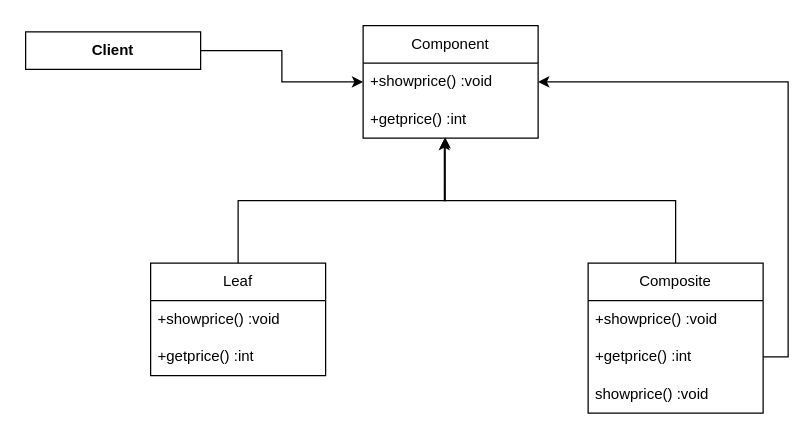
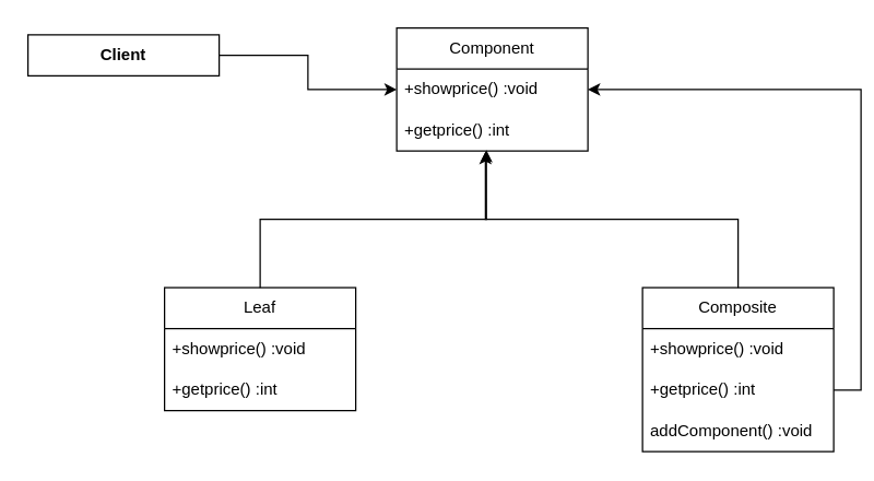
  <mxCell id="0" />
  <mxCell id="1" parent="0" />
  <mxCell id="2" style="edgeStyle=orthogonalEdgeStyle;rounded=0;orthogonalLoop=1;jettySize=auto;html=1;exitX=1;exitY=0.5;exitDx=0;exitDy=0;" edge="1" parent="1" source="3" target="5"><mxGeometry relative="1" as="geometry" /></mxCell>
  <mxCell id="3" value="&lt;b&gt;Client&lt;/b&gt;" style="rounded=0;whiteSpace=wrap;html=1;" vertex="1" parent="1"><mxGeometry x="20" y="25" width="140" height="30" as="geometry" /></mxCell>
  <mxCell id="4" value="Component" style="swimlane;fontStyle=0;childLayout=stackLayout;horizontal=1;startSize=30;horizontalStack=0;resizeParent=1;resizeParentMax=0;resizeLast=0;collapsible=1;marginBottom=0;whiteSpace=wrap;html=1;" vertex="1" parent="1"><mxGeometry x="290" y="20" width="140" height="90" as="geometry" /></mxCell>
  <mxCell id="5" value="+showprice() :void" style="text;strokeColor=none;fillColor=none;align=left;verticalAlign=middle;spacingLeft=4;spacingRight=4;overflow=hidden;points=[[0,0.5],[1,0.5]];portConstraint=eastwest;rotatable=0;whiteSpace=wrap;html=1;" vertex="1" parent="4"><mxGeometry y="30" width="140" height="30" as="geometry" /></mxCell>
  <mxCell id="6" value="+getprice() :int" style="text;strokeColor=none;fillColor=none;align=left;verticalAlign=middle;spacingLeft=4;spacingRight=4;overflow=hidden;points=[[0,0.5],[1,0.5]];portConstraint=eastwest;rotatable=0;whiteSpace=wrap;html=1;" vertex="1" parent="4"><mxGeometry y="60" width="140" height="30" as="geometry" /></mxCell>
  <mxCell id="7" value="Leaf" style="swimlane;fontStyle=0;childLayout=stackLayout;horizontal=1;startSize=30;horizontalStack=0;resizeParent=1;resizeParentMax=0;resizeLast=0;collapsible=1;marginBottom=0;whiteSpace=wrap;html=1;" vertex="1" parent="1"><mxGeometry x="120" y="210" width="140" height="90" as="geometry" /></mxCell>
  <mxCell id="8" value="+showprice() :void" style="text;strokeColor=none;fillColor=none;align=left;verticalAlign=middle;spacingLeft=4;spacingRight=4;overflow=hidden;points=[[0,0.5],[1,0.5]];portConstraint=eastwest;rotatable=0;whiteSpace=wrap;html=1;" vertex="1" parent="7"><mxGeometry y="30" width="140" height="30" as="geometry" /></mxCell>
  <mxCell id="9" value="+getprice() :int" style="text;strokeColor=none;fillColor=none;align=left;verticalAlign=middle;spacingLeft=4;spacingRight=4;overflow=hidden;points=[[0,0.5],[1,0.5]];portConstraint=eastwest;rotatable=0;whiteSpace=wrap;html=1;" vertex="1" parent="7"><mxGeometry y="60" width="140" height="30" as="geometry" /></mxCell>
  <mxCell id="10" value="Composite" style="swimlane;fontStyle=0;childLayout=stackLayout;horizontal=1;startSize=30;horizontalStack=0;resizeParent=1;resizeParentMax=0;resizeLast=0;collapsible=1;marginBottom=0;whiteSpace=wrap;html=1;" vertex="1" parent="1"><mxGeometry x="470" y="210" width="140" height="120" as="geometry" /></mxCell>
  <mxCell id="11" value="+showprice() :void" style="text;strokeColor=none;fillColor=none;align=left;verticalAlign=middle;spacingLeft=4;spacingRight=4;overflow=hidden;points=[[0,0.5],[1,0.5]];portConstraint=eastwest;rotatable=0;whiteSpace=wrap;html=1;" vertex="1" parent="10"><mxGeometry y="30" width="140" height="30" as="geometry" /></mxCell>
  <mxCell id="12" value="+getprice() :int" style="text;strokeColor=none;fillColor=none;align=left;verticalAlign=middle;spacingLeft=4;spacingRight=4;overflow=hidden;points=[[0,0.5],[1,0.5]];portConstraint=eastwest;rotatable=0;whiteSpace=wrap;html=1;" vertex="1" parent="10"><mxGeometry y="60" width="140" height="30" as="geometry" /></mxCell>
- <mxCell id="13" value="showprice() :void" style="text;strokeColor=none;fillColor=none;align=left;verticalAlign=middle;spacingLeft=4;spacingRight=4;overflow=hidden;points=[[0,0.5],[1,0.5]];portConstraint=eastwest;rotatable=0;whiteSpace=wrap;html=1;" vertex="1" parent="10"><mxGeometry y="90" width="140" height="30" as="geometry" /></mxCell>
+ <mxCell id="13" value="addComponent() :void" style="text;strokeColor=none;fillColor=none;align=left;verticalAlign=middle;spacingLeft=4;spacingRight=4;overflow=hidden;points=[[0,0.5],[1,0.5]];portConstraint=eastwest;rotatable=0;whiteSpace=wrap;html=1;" vertex="1" parent="10"><mxGeometry y="90" width="140" height="30" as="geometry" /></mxCell>
  <mxCell id="14" style="edgeStyle=orthogonalEdgeStyle;rounded=0;orthogonalLoop=1;jettySize=auto;html=1;exitX=0.5;exitY=0;exitDx=0;exitDy=0;entryX=0.469;entryY=0.978;entryDx=0;entryDy=0;entryPerimeter=0;" edge="1" parent="1" source="7" target="6"><mxGeometry relative="1" as="geometry" /></mxCell>
  <mxCell id="15" style="edgeStyle=orthogonalEdgeStyle;rounded=0;orthogonalLoop=1;jettySize=auto;html=1;exitX=0.5;exitY=0;exitDx=0;exitDy=0;entryX=0.464;entryY=1.022;entryDx=0;entryDy=0;entryPerimeter=0;" edge="1" parent="1" source="10" target="6"><mxGeometry relative="1" as="geometry" /></mxCell>
  <mxCell id="16" style="edgeStyle=orthogonalEdgeStyle;rounded=0;orthogonalLoop=1;jettySize=auto;html=1;exitX=1;exitY=0.5;exitDx=0;exitDy=0;entryX=1;entryY=0.5;entryDx=0;entryDy=0;" edge="1" parent="1" source="12" target="5"><mxGeometry relative="1" as="geometry" /></mxCell>
